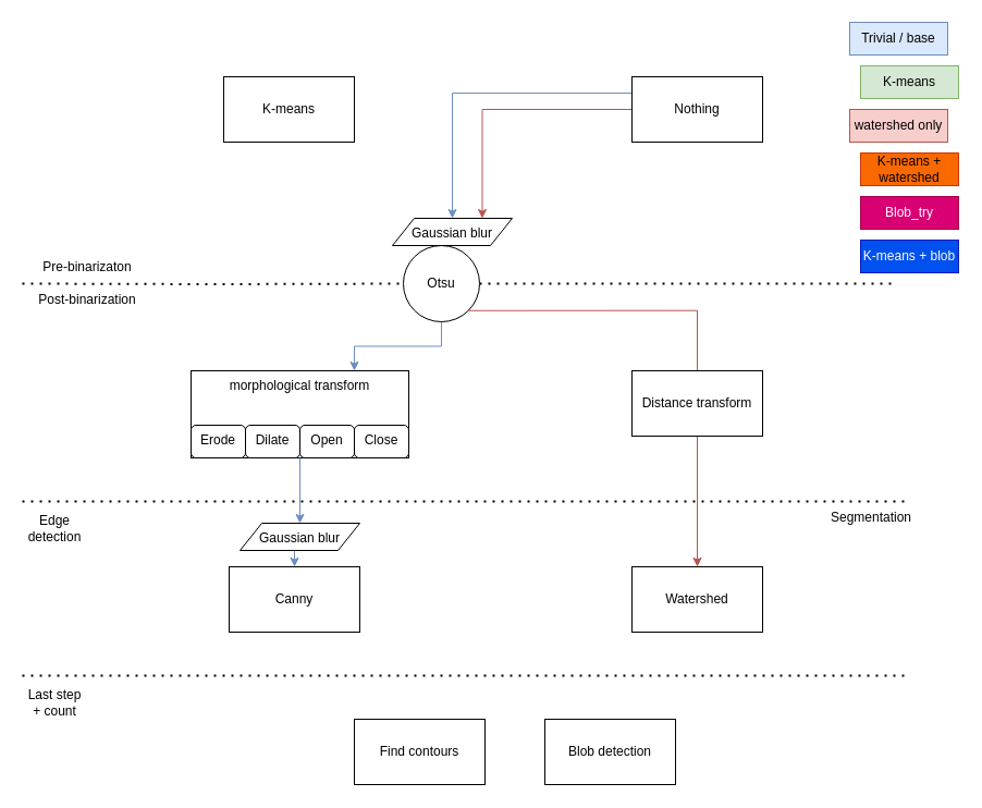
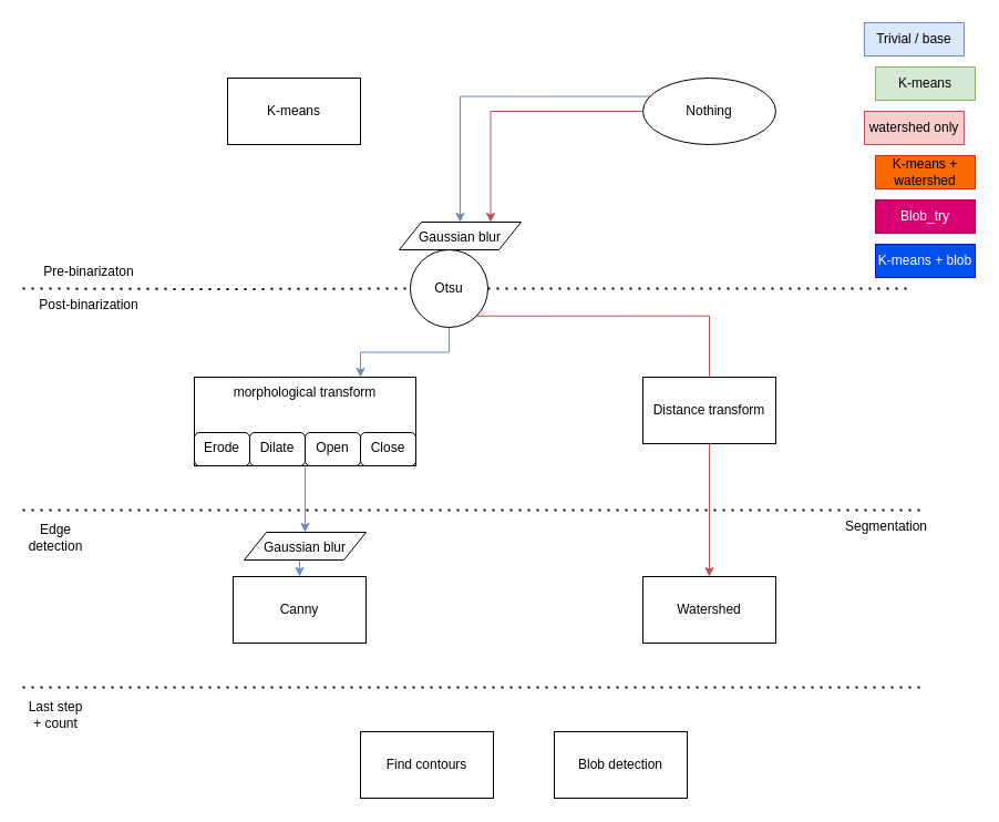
  <mxCell id="0" />
  <mxCell id="1" parent="0" />
  <mxCell id="2" value="K-means" style="rounded=0;whiteSpace=wrap;html=1;" vertex="1" parent="1"><mxGeometry x="205" y="70" width="120" height="60" as="geometry" /></mxCell>
  <mxCell id="3" value="" style="endArrow=none;dashed=1;html=1;dashPattern=1 3;strokeWidth=2;rounded=0;edgeStyle=orthogonalEdgeStyle;startArrow=none;exitX=1;exitY=0.5;exitDx=0;exitDy=0;" edge="1" parent="1" source="11"><mxGeometry width="50" height="50" relative="1" as="geometry"><mxPoint x="20" y="260" as="sourcePoint" /><mxPoint x="820" y="260" as="targetPoint" /></mxGeometry></mxCell>
  <mxCell id="4" value="Pre-binarizaton" style="text;html=1;strokeColor=none;fillColor=none;align=center;verticalAlign=middle;whiteSpace=wrap;rounded=0;" vertex="1" parent="1"><mxGeometry x="20" y="230" width="120" height="30" as="geometry" /></mxCell>
  <mxCell id="5" value="Post-binarization" style="text;html=1;strokeColor=none;fillColor=none;align=center;verticalAlign=middle;whiteSpace=wrap;rounded=0;" vertex="1" parent="1"><mxGeometry x="20" y="260" width="120" height="30" as="geometry" /></mxCell>
  <mxCell id="6" style="edgeStyle=orthogonalEdgeStyle;rounded=0;orthogonalLoop=1;jettySize=auto;html=1;exitX=0;exitY=0.5;exitDx=0;exitDy=0;entryX=0.75;entryY=0;entryDx=0;entryDy=0;fillColor=#f8cecc;strokeColor=#b85450;" edge="1" parent="1" source="8" target="25"><mxGeometry relative="1" as="geometry" /></mxCell>
  <mxCell id="7" style="edgeStyle=orthogonalEdgeStyle;rounded=0;orthogonalLoop=1;jettySize=auto;html=1;exitX=0;exitY=0.25;exitDx=0;exitDy=0;entryX=0.5;entryY=0;entryDx=0;entryDy=0;fillColor=#dae8fc;strokeColor=#6c8ebf;" edge="1" parent="1" source="8" target="25"><mxGeometry relative="1" as="geometry" /></mxCell>
- <mxCell id="8" value="Nothing" style="rounded=0;whiteSpace=wrap;html=1;" vertex="1" parent="1"><mxGeometry x="580" y="70" width="120" height="60" as="geometry" /></mxCell>
+ <mxCell id="8" value="Nothing" style="ellipse;whiteSpace=wrap;html=1;" vertex="1" parent="1"><mxGeometry x="580" y="70" width="120" height="60" as="geometry" /></mxCell>
  <mxCell id="9" style="edgeStyle=orthogonalEdgeStyle;rounded=0;orthogonalLoop=1;jettySize=auto;html=1;exitX=1;exitY=1;exitDx=0;exitDy=0;entryX=0.5;entryY=0;entryDx=0;entryDy=0;fillColor=#f8cecc;strokeColor=#b85450;endArrow=none;" edge="1" parent="1" source="11" target="15"><mxGeometry relative="1" as="geometry" /></mxCell>
  <mxCell id="10" style="edgeStyle=orthogonalEdgeStyle;rounded=0;orthogonalLoop=1;jettySize=auto;html=1;exitX=0.5;exitY=1;exitDx=0;exitDy=0;entryX=0.75;entryY=0;entryDx=0;entryDy=0;fillColor=#dae8fc;strokeColor=#6c8ebf;" edge="1" parent="1" source="11" target="16"><mxGeometry relative="1" as="geometry" /></mxCell>
  <mxCell id="11" value="Otsu" style="ellipse;whiteSpace=wrap;html=1;aspect=fixed;" vertex="1" parent="1"><mxGeometry x="370" y="225" width="70" height="70" as="geometry" /></mxCell>
  <mxCell id="12" value="" style="endArrow=none;dashed=1;html=1;dashPattern=1 3;strokeWidth=2;rounded=0;edgeStyle=orthogonalEdgeStyle;" edge="1" parent="1" target="11"><mxGeometry width="50" height="50" relative="1" as="geometry"><mxPoint x="20" y="260" as="sourcePoint" /><mxPoint x="820" y="260" as="targetPoint" /></mxGeometry></mxCell>
  <mxCell id="13" value="Canny" style="rounded=0;whiteSpace=wrap;html=1;" vertex="1" parent="1"><mxGeometry x="210" y="520" width="120" height="60" as="geometry" /></mxCell>
  <mxCell id="14" style="edgeStyle=orthogonalEdgeStyle;rounded=0;orthogonalLoop=1;jettySize=auto;html=1;exitX=0.5;exitY=1;exitDx=0;exitDy=0;entryX=0.5;entryY=0;entryDx=0;entryDy=0;fillColor=#f8cecc;strokeColor=#b85450;" edge="1" parent="1" source="15" target="23"><mxGeometry relative="1" as="geometry" /></mxCell>
  <mxCell id="15" value="Distance transform" style="rounded=0;whiteSpace=wrap;html=1;" vertex="1" parent="1"><mxGeometry x="580" y="340" width="120" height="60" as="geometry" /></mxCell>
  <mxCell id="16" value="morphological transform" style="rounded=0;whiteSpace=wrap;html=1;verticalAlign=top;" vertex="1" parent="1"><mxGeometry x="175" y="340" width="200" height="80" as="geometry" /></mxCell>
  <mxCell id="17" value="" style="endArrow=none;dashed=1;html=1;dashPattern=1 3;strokeWidth=2;rounded=0;edgeStyle=orthogonalEdgeStyle;" edge="1" parent="1"><mxGeometry width="50" height="50" relative="1" as="geometry"><mxPoint x="20" y="460" as="sourcePoint" /><mxPoint x="830" y="460" as="targetPoint" /></mxGeometry></mxCell>
  <mxCell id="18" value="Erode" style="rounded=1;whiteSpace=wrap;html=1;verticalAlign=top;" vertex="1" parent="1"><mxGeometry x="175" y="390" width="50" height="30" as="geometry" /></mxCell>
  <mxCell id="19" style="edgeStyle=orthogonalEdgeStyle;rounded=0;orthogonalLoop=1;jettySize=auto;html=1;exitX=1;exitY=1;exitDx=0;exitDy=0;entryX=0.5;entryY=0;entryDx=0;entryDy=0;fillColor=#dae8fc;strokeColor=#6c8ebf;" edge="1" parent="1" source="20" target="27"><mxGeometry relative="1" as="geometry" /></mxCell>
  <mxCell id="20" value="Dilate" style="rounded=1;whiteSpace=wrap;html=1;verticalAlign=top;" vertex="1" parent="1"><mxGeometry x="225" y="390" width="50" height="30" as="geometry" /></mxCell>
  <mxCell id="21" value="Open" style="rounded=1;whiteSpace=wrap;html=1;verticalAlign=top;" vertex="1" parent="1"><mxGeometry x="275" y="390" width="50" height="30" as="geometry" /></mxCell>
  <mxCell id="22" value="Close" style="rounded=1;whiteSpace=wrap;html=1;verticalAlign=top;" vertex="1" parent="1"><mxGeometry x="325" y="390" width="50" height="30" as="geometry" /></mxCell>
  <mxCell id="23" value="Watershed&lt;span style=&quot;color: rgba(0 , 0 , 0 , 0) ; font-family: monospace ; font-size: 0px&quot;&gt;%3CmxGraphModel%3E%3Croot%3E%3CmxCell%20id%3D%220%22%2F%3E%3CmxCell%20id%3D%221%22%20parent%3D%220%22%2F%3E%3CmxCell%20id%3D%222%22%20value%3D%22Canny%22%20style%3D%22rounded%3D0%3BwhiteSpace%3Dwrap%3Bhtml%3D1%3B%22%20vertex%3D%221%22%20parent%3D%221%22%3E%3CmxGeometry%20x%3D%22280%22%20y%3D%22560%22%20width%3D%22120%22%20height%3D%2260%22%20as%3D%22geometry%22%2F%3E%3C%2FmxCell%3E%3C%2Froot%3E%3C%2FmxGraphModel%3E&lt;/span&gt;" style="rounded=0;whiteSpace=wrap;html=1;" vertex="1" parent="1"><mxGeometry x="580" y="520" width="120" height="60" as="geometry" /></mxCell>
  <mxCell id="24" value="Blob detection" style="rounded=0;whiteSpace=wrap;html=1;" vertex="1" parent="1"><mxGeometry x="500" y="660" width="120" height="60" as="geometry" /></mxCell>
  <mxCell id="25" value="Gaussian blur" style="shape=parallelogram;perimeter=parallelogramPerimeter;whiteSpace=wrap;html=1;fixedSize=1;verticalAlign=top;" vertex="1" parent="1"><mxGeometry x="360" y="200" width="110" height="25" as="geometry" /></mxCell>
  <mxCell id="26" style="edgeStyle=orthogonalEdgeStyle;rounded=0;orthogonalLoop=1;jettySize=auto;html=1;exitX=0.5;exitY=1;exitDx=0;exitDy=0;entryX=0.5;entryY=0;entryDx=0;entryDy=0;fillColor=#dae8fc;strokeColor=#6c8ebf;" edge="1" parent="1" source="27" target="13"><mxGeometry relative="1" as="geometry" /></mxCell>
  <mxCell id="27" value="Gaussian blur" style="shape=parallelogram;perimeter=parallelogramPerimeter;whiteSpace=wrap;html=1;fixedSize=1;verticalAlign=top;" vertex="1" parent="1"><mxGeometry x="220" y="480" width="110" height="25" as="geometry" /></mxCell>
  <mxCell id="28" value="watershed only" style="text;html=1;strokeColor=#b85450;fillColor=#f8cecc;align=center;verticalAlign=middle;whiteSpace=wrap;rounded=0;" vertex="1" parent="1"><mxGeometry x="780" y="100" width="90" height="30" as="geometry" /></mxCell>
  <mxCell id="29" value="Trivial / base" style="text;html=1;strokeColor=#6c8ebf;fillColor=#dae8fc;align=center;verticalAlign=middle;whiteSpace=wrap;rounded=0;" vertex="1" parent="1"><mxGeometry x="780" y="20" width="90" height="30" as="geometry" /></mxCell>
  <mxCell id="30" value="Find contours" style="rounded=0;whiteSpace=wrap;html=1;verticalAlign=middle;" vertex="1" parent="1"><mxGeometry x="325" y="660" width="120" height="60" as="geometry" /></mxCell>
  <mxCell id="31" value="K-means" style="rounded=0;whiteSpace=wrap;html=1;verticalAlign=middle;fillColor=#d5e8d4;strokeColor=#82b366;" vertex="1" parent="1"><mxGeometry x="790" y="60" width="90" height="30" as="geometry" /></mxCell>
  <mxCell id="32" value="K-means + watershed" style="rounded=0;whiteSpace=wrap;html=1;verticalAlign=middle;fillColor=#fa6800;strokeColor=#C73500;fontColor=#000000;" vertex="1" parent="1"><mxGeometry x="790" y="140" width="90" height="30" as="geometry" /></mxCell>
  <mxCell id="33" value="K-means + blob" style="rounded=0;whiteSpace=wrap;html=1;verticalAlign=middle;fillColor=#0050ef;strokeColor=#001DBC;fontColor=#ffffff;" vertex="1" parent="1"><mxGeometry x="790" y="220" width="90" height="30" as="geometry" /></mxCell>
  <mxCell id="34" value="Blob_try" style="rounded=0;whiteSpace=wrap;html=1;verticalAlign=middle;fillColor=#d80073;strokeColor=#A50040;fontColor=#ffffff;" vertex="1" parent="1"><mxGeometry x="790" y="180" width="90" height="30" as="geometry" /></mxCell>
  <mxCell id="35" value="" style="endArrow=none;dashed=1;html=1;dashPattern=1 3;strokeWidth=2;rounded=0;edgeStyle=orthogonalEdgeStyle;" edge="1" parent="1"><mxGeometry width="50" height="50" relative="1" as="geometry"><mxPoint x="20" y="620" as="sourcePoint" /><mxPoint x="830" y="620" as="targetPoint" /></mxGeometry></mxCell>
  <mxCell id="36" value="Edge detection" style="text;html=1;strokeColor=none;fillColor=none;align=center;verticalAlign=middle;whiteSpace=wrap;rounded=0;" vertex="1" parent="1"><mxGeometry x="20" y="470" width="60" height="30" as="geometry" /></mxCell>
  <mxCell id="37" value="Segmentation" style="text;html=1;strokeColor=none;fillColor=none;align=center;verticalAlign=middle;whiteSpace=wrap;rounded=0;" vertex="1" parent="1"><mxGeometry x="770" y="460" width="60" height="30" as="geometry" /></mxCell>
  <mxCell id="38" value="Last step + count" style="text;html=1;strokeColor=none;fillColor=none;align=center;verticalAlign=middle;whiteSpace=wrap;rounded=0;" vertex="1" parent="1"><mxGeometry x="20" y="630" width="60" height="30" as="geometry" /></mxCell>
